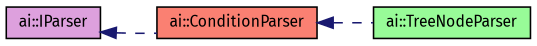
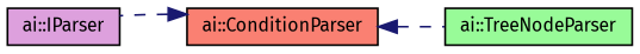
  digraph {
    fontname="Fira Sans"
    rankdir=LR
    node [color=black fontname="Fira Sans" fontsize=10 shape=record style=filled]
    edge [color=midnightblue dir=back fontname="Fira Sans" fontsize=10 labelfontname=Helvetica labelfontsize=10 style=dashed]
    n1 [fillcolor=plum height=0.2 label="ai::IParser" width=0.4]
    n2 [fillcolor=salmon height=0.2 label="ai::ConditionParser" width=0.4]
    n3 [fillcolor=palegreen height=0.2 label="ai::TreeNodeParser" width=0.4]
-   n1 -> n2
+   n2 -> n1
    n2 -> n3
  }
